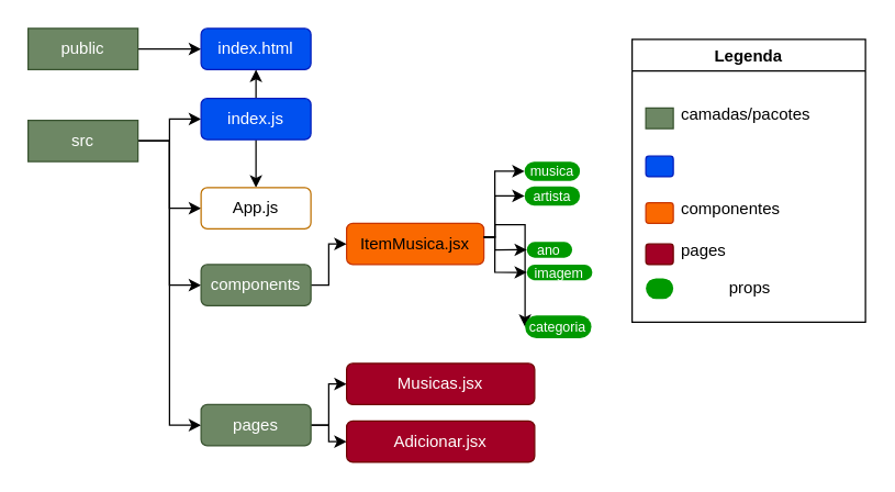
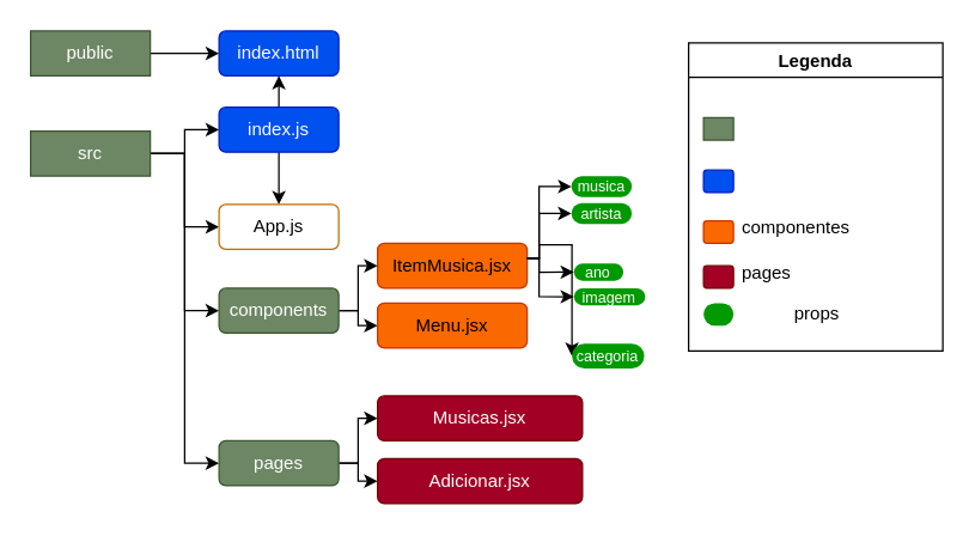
  <mxCell id="0" />
  <mxCell id="1" parent="0" />
  <mxCell id="2" style="edgeStyle=orthogonalEdgeStyle;rounded=0;orthogonalLoop=1;jettySize=auto;html=1;" parent="1" source="3" target="9" edge="1"><mxGeometry relative="1" as="geometry" /></mxCell>
  <mxCell id="3" value="public" style="whiteSpace=wrap;html=1;fillColor=#6d8764;strokeColor=#3A5431;fontColor=#ffffff;" parent="1" vertex="1"><mxGeometry x="20" y="20" width="80" height="30" as="geometry" /></mxCell>
  <mxCell id="4" style="edgeStyle=orthogonalEdgeStyle;rounded=0;orthogonalLoop=1;jettySize=auto;html=1;" parent="1" source="8" target="12" edge="1"><mxGeometry relative="1" as="geometry" /></mxCell>
  <mxCell id="5" style="edgeStyle=orthogonalEdgeStyle;rounded=0;orthogonalLoop=1;jettySize=auto;html=1;entryX=0;entryY=0.5;entryDx=0;entryDy=0;" parent="1" source="8" target="13" edge="1"><mxGeometry relative="1" as="geometry" /></mxCell>
  <mxCell id="6" style="edgeStyle=none;rounded=0;html=1;entryX=0;entryY=0.5;entryDx=0;entryDy=0;" parent="1" source="8" target="27" edge="1"><mxGeometry relative="1" as="geometry"><Array as="points"><mxPoint x="123" y="102" /><mxPoint x="123" y="148" /><mxPoint x="123" y="207" /></Array></mxGeometry></mxCell>
  <mxCell id="7" style="edgeStyle=none;rounded=0;html=1;entryX=0;entryY=0.5;entryDx=0;entryDy=0;" parent="1" source="8" target="30" edge="1"><mxGeometry relative="1" as="geometry"><Array as="points"><mxPoint x="123" y="102" /><mxPoint x="123" y="309" /></Array></mxGeometry></mxCell>
  <mxCell id="8" value="src" style="whiteSpace=wrap;html=1;fillColor=#6d8764;strokeColor=#3A5431;fontColor=#ffffff;" parent="1" vertex="1"><mxGeometry x="20" y="87" width="80" height="30" as="geometry" /></mxCell>
  <mxCell id="9" value="index.html" style="rounded=1;whiteSpace=wrap;html=1;fillColor=#0050ef;strokeColor=#001DBC;fontColor=#ffffff;" parent="1" vertex="1"><mxGeometry x="146" y="20" width="80" height="30" as="geometry" /></mxCell>
  <mxCell id="10" style="edgeStyle=orthogonalEdgeStyle;rounded=0;orthogonalLoop=1;jettySize=auto;html=1;entryX=0.5;entryY=1;entryDx=0;entryDy=0;" parent="1" source="12" target="9" edge="1"><mxGeometry relative="1" as="geometry" /></mxCell>
  <mxCell id="11" style="edgeStyle=orthogonalEdgeStyle;rounded=0;orthogonalLoop=1;jettySize=auto;html=1;" parent="1" source="12" target="13" edge="1"><mxGeometry relative="1" as="geometry" /></mxCell>
  <mxCell id="12" value="index.js" style="rounded=1;whiteSpace=wrap;html=1;fillColor=#0050ef;strokeColor=#001DBC;fontColor=#ffffff;" parent="1" vertex="1"><mxGeometry x="146" y="71" width="80" height="30" as="geometry" /></mxCell>
  <mxCell id="13" value="App.js" style="rounded=1;whiteSpace=wrap;html=1;fillColor=#ffffff;strokeColor=#BD7000;fontColor=#000000;" parent="1" vertex="1"><mxGeometry x="146" y="136" width="80" height="30" as="geometry" /></mxCell>
  <mxCell id="14" value="Legenda" style="swimlane;" parent="1" vertex="1"><mxGeometry x="460" y="28" width="170" height="206" as="geometry"><mxRectangle x="490" y="55" width="130" height="23" as="alternateBounds" /></mxGeometry></mxCell>
  <mxCell id="15" value="" style="whiteSpace=wrap;html=1;fillColor=#6d8764;strokeColor=#3A5431;fontColor=#ffffff;" parent="14" vertex="1"><mxGeometry x="10" y="50" width="20" height="15" as="geometry" /></mxCell>
  <mxCell id="16" value="" style="rounded=1;whiteSpace=wrap;html=1;fillColor=#0050ef;strokeColor=#001DBC;fontColor=#ffffff;" parent="14" vertex="1"><mxGeometry x="10" y="85" width="20" height="15" as="geometry" /></mxCell>
- <mxCell id="17" value="camadas/pacotes" style="text;html=1;align=left;verticalAlign=middle;resizable=0;points=[];autosize=1;strokeColor=none;" parent="14" vertex="1"><mxGeometry x="34" y="45" width="110" height="20" as="geometry" /></mxCell>
  <mxCell id="18" value="componentes" style="text;html=1;align=left;verticalAlign=middle;resizable=0;points=[];autosize=1;strokeColor=none;" parent="14" vertex="1"><mxGeometry x="34" y="114" width="90" height="20" as="geometry" /></mxCell>
  <mxCell id="19" value="" style="rounded=1;whiteSpace=wrap;html=1;fillColor=#fa6800;strokeColor=#C73500;fontColor=#000000;" parent="14" vertex="1"><mxGeometry x="10" y="119" width="20" height="15" as="geometry" /></mxCell>
  <mxCell id="20" value="pages" style="text;html=1;align=left;verticalAlign=middle;resizable=0;points=[];autosize=1;strokeColor=none;" parent="14" vertex="1"><mxGeometry x="34" y="145" width="43" height="18" as="geometry" /></mxCell>
  <mxCell id="21" value="" style="rounded=1;whiteSpace=wrap;html=1;fillColor=#a20025;strokeColor=#6F0000;fontColor=#ffffff;" parent="14" vertex="1"><mxGeometry x="10" y="149" width="20" height="15" as="geometry" /></mxCell>
  <mxCell id="22" value="" style="rounded=1;whiteSpace=wrap;html=1;fillColor=#009900;strokeColor=none;fontColor=#ffffff;arcSize=50;" parent="14" vertex="1"><mxGeometry x="10" y="174" width="20" height="15" as="geometry" /></mxCell>
  <mxCell id="23" value="props" style="text;html=1;align=left;verticalAlign=middle;resizable=0;points=[];autosize=1;strokeColor=none;" parent="14" vertex="1"><mxGeometry x="69" y="172" width="40" height="17" as="geometry" /></mxCell>
  <mxCell id="24" value="ItemMusica.jsx" style="rounded=1;whiteSpace=wrap;html=1;fillColor=#fa6800;strokeColor=#C73500;fontColor=#000000;" parent="1" vertex="1"><mxGeometry x="252" y="162" width="100" height="30" as="geometry" /></mxCell>
  <mxCell id="25" style="edgeStyle=none;rounded=0;html=1;entryX=0;entryY=0.5;entryDx=0;entryDy=0;" parent="1" source="27" target="24" edge="1"><mxGeometry relative="1" as="geometry"><Array as="points"><mxPoint x="239" y="207" /><mxPoint x="239" y="177" /></Array></mxGeometry></mxCell>
+ <mxCell id="26" style="edgeStyle=none;rounded=0;html=1;entryX=0;entryY=0.5;entryDx=0;entryDy=0;" parent="1" source="27" target="31" edge="1"><mxGeometry relative="1" as="geometry"><Array as="points"><mxPoint x="239" y="207" /><mxPoint x="239" y="217" /></Array></mxGeometry></mxCell>
  <mxCell id="27" value="components" style="rounded=1;whiteSpace=wrap;html=1;fillColor=#6d8764;strokeColor=#3A5431;fontColor=#ffffff;" parent="1" vertex="1"><mxGeometry x="146" y="192" width="80" height="30" as="geometry" /></mxCell>
  <mxCell id="28" style="edgeStyle=none;rounded=0;html=1;entryX=0;entryY=0.5;entryDx=0;entryDy=0;" parent="1" source="30" target="42" edge="1"><mxGeometry relative="1" as="geometry"><Array as="points"><mxPoint x="239" y="309" /><mxPoint x="239" y="279" /></Array></mxGeometry></mxCell>
  <mxCell id="29" style="edgeStyle=none;rounded=0;html=1;entryX=0;entryY=0.5;entryDx=0;entryDy=0;" edge="1" parent="1" source="30" target="43"><mxGeometry relative="1" as="geometry"><Array as="points"><mxPoint x="239" y="309" /><mxPoint x="239" y="321" /></Array></mxGeometry></mxCell>
  <mxCell id="30" value="pages" style="rounded=1;whiteSpace=wrap;html=1;fillColor=#6d8764;strokeColor=#3A5431;fontColor=#ffffff;" parent="1" vertex="1"><mxGeometry x="146" y="294" width="80" height="30" as="geometry" /></mxCell>
+ <mxCell id="31" value="Menu.jsx" style="rounded=1;whiteSpace=wrap;html=1;fillColor=#fa6800;strokeColor=#C73500;fontColor=#000000;" parent="1" vertex="1"><mxGeometry x="252" y="202" width="100" height="30" as="geometry" /></mxCell>
  <mxCell id="32" style="edgeStyle=orthogonalEdgeStyle;rounded=0;orthogonalLoop=1;jettySize=auto;html=1;entryX=0;entryY=0.5;entryDx=0;entryDy=0;" parent="1" target="41" edge="1"><mxGeometry relative="1" as="geometry"><Array as="points"><mxPoint x="360" y="172" /><mxPoint x="360" y="198" /></Array><mxPoint x="352" y="172" as="sourcePoint" /></mxGeometry></mxCell>
  <mxCell id="33" style="edgeStyle=orthogonalEdgeStyle;rounded=0;orthogonalLoop=1;jettySize=auto;html=1;entryX=0;entryY=0.5;entryDx=0;entryDy=0;" parent="1" target="40" edge="1"><mxGeometry relative="1" as="geometry"><Array as="points"><mxPoint x="360" y="172" /><mxPoint x="360" y="181" /></Array><mxPoint x="352" y="172" as="sourcePoint" /></mxGeometry></mxCell>
  <mxCell id="34" style="edgeStyle=orthogonalEdgeStyle;rounded=0;orthogonalLoop=1;jettySize=auto;html=1;entryX=0;entryY=0.5;entryDx=0;entryDy=0;" parent="1" target="39" edge="1"><mxGeometry relative="1" as="geometry"><Array as="points"><mxPoint x="360" y="172" /><mxPoint x="360" y="163" /></Array><mxPoint x="352" y="172" as="sourcePoint" /></mxGeometry></mxCell>
  <mxCell id="35" style="edgeStyle=orthogonalEdgeStyle;rounded=0;orthogonalLoop=1;jettySize=auto;html=1;entryX=0;entryY=0.5;entryDx=0;entryDy=0;" parent="1" target="38" edge="1"><mxGeometry relative="1" as="geometry"><Array as="points"><mxPoint x="360" y="172" /><mxPoint x="360" y="142" /></Array><mxPoint x="352" y="172" as="sourcePoint" /></mxGeometry></mxCell>
  <mxCell id="36" style="edgeStyle=orthogonalEdgeStyle;rounded=0;orthogonalLoop=1;jettySize=auto;html=1;entryX=0;entryY=0.5;entryDx=0;entryDy=0;" parent="1" target="37" edge="1"><mxGeometry relative="1" as="geometry"><Array as="points"><mxPoint x="360" y="172" /><mxPoint x="360" y="124" /></Array><mxPoint x="352" y="172" as="sourcePoint" /></mxGeometry></mxCell>
  <mxCell id="37" value="&lt;font style=&quot;font-size: 10px&quot;&gt;musica&lt;/font&gt;" style="rounded=1;whiteSpace=wrap;html=1;fillColor=#009900;strokeColor=none;fontColor=#FFF;arcSize=50;align=center;" parent="1" vertex="1"><mxGeometry x="381.67" y="117" width="40.33" height="14" as="geometry" /></mxCell>
  <mxCell id="38" value="&lt;span style=&quot;font-size: 10px&quot;&gt;artista&lt;/span&gt;" style="rounded=1;whiteSpace=wrap;html=1;fillColor=#009900;strokeColor=none;fontColor=#FFF;arcSize=50;align=center;" parent="1" vertex="1"><mxGeometry x="381.67" y="135" width="40.33" height="14" as="geometry" /></mxCell>
  <mxCell id="39" value="&lt;span style=&quot;font-size: 10px&quot;&gt;categoria&lt;/span&gt;" style="rounded=1;whiteSpace=wrap;html=1;fillColor=#009900;strokeColor=none;fontColor=#FFF;arcSize=50;align=center;" parent="1" vertex="1"><mxGeometry x="382" y="229" width="48.33" height="16.78" as="geometry" /></mxCell>
  <mxCell id="40" value="&lt;span style=&quot;font-size: 10px&quot;&gt;ano&lt;/span&gt;" style="rounded=1;whiteSpace=wrap;html=1;fillColor=#009900;strokeColor=none;fontColor=#FFF;arcSize=50;align=center;" parent="1" vertex="1"><mxGeometry x="383.34" y="175.55" width="33" height="11.45" as="geometry" /></mxCell>
  <mxCell id="41" value="&lt;span style=&quot;font-size: 10px&quot;&gt;imagem&lt;/span&gt;" style="rounded=1;whiteSpace=wrap;html=1;fillColor=#009900;strokeColor=none;fontColor=#FFF;arcSize=50;align=center;" parent="1" vertex="1"><mxGeometry x="383.34" y="192" width="47.66" height="11.45" as="geometry" /></mxCell>
  <mxCell id="42" value="Musicas.jsx" style="rounded=1;whiteSpace=wrap;html=1;fontColor=#ffffff;strokeColor=#6F0000;fillColor=#a20025;" parent="1" vertex="1"><mxGeometry x="252" y="264" width="137" height="30" as="geometry" /></mxCell>
  <mxCell id="43" value="Adicionar.jsx" style="rounded=1;whiteSpace=wrap;html=1;fontColor=#ffffff;strokeColor=#6F0000;fillColor=#a20025;" vertex="1" parent="1"><mxGeometry x="252" y="306" width="137" height="30" as="geometry" /></mxCell>
